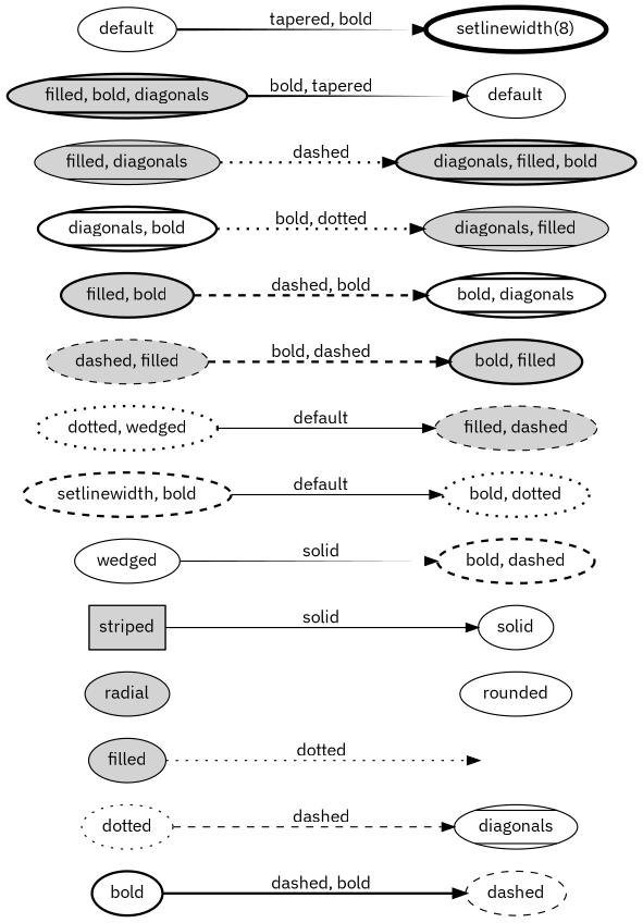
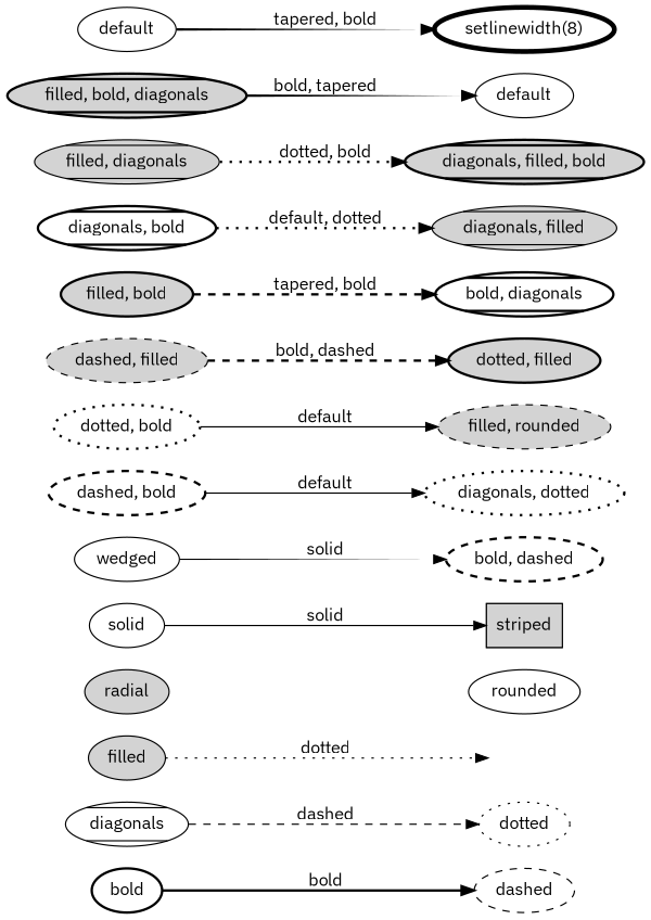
  digraph {
    fontname="IBM Plex Sans"
    rankdir=LR
    node [fontname="IBM Plex Sans"]
    edge [fontname="IBM Plex Sans"]
    n1 [label=bold style=bold]
    n2 [label=dashed style=dashed]
    n3 [label=diagonals style=diagonals]
    n4 [label=dotted style=dotted]
    n5 [label=filled style=filled]
    n6 [label=invis style=invis]
    n7 [label=radial style=radial]
    n8 [label=rounded style=rounded]
    n9 [label=solid style=solid]
    n10 [label=striped shape=box style=striped]
    n11 [label=wedged style=wedged]
    n12 [label="bold, dashed" style="bold, dashed"]
-   n13 [label="setlinewidth, bold" style="dashed, bold"]
-   n14 [label="bold, dotted" style="bold, dotted"]
-   n15 [label="dotted, wedged" style="dotted, bold"]
-   n16 [label="filled, dashed" style="filled, dashed"]
+   n13 [label="dashed, bold" style="dashed, bold"]
+   n14 [label="diagonals, dotted" style="bold, dotted"]
+   n15 [label="dotted, bold" style="dotted, bold"]
+   n16 [label="filled, rounded" style="filled, dashed"]
    n17 [label="dashed, filled" style="dashed, filled"]
-   n18 [label="bold, filled" style="bold, filled"]
+   n18 [label="dotted, filled" style="bold, filled"]
    n19 [label="filled, bold" style="filled, bold"]
    n20 [label="bold, diagonals" style="bold, diagonals"]
    n21 [label="diagonals, bold" style="diagonals, bold"]
    n22 [label="diagonals, filled" style="diagonals, filled"]
    n23 [label="filled, diagonals" style="filled, diagonals"]
    n24 [label="diagonals, filled, bold" style="diagonals, filled, bold"]
    n25 [label="filled, bold, diagonals" style="filled, bold, diagonals"]
    n26 [label=default]
    n27 [label=default]
    n28 [label="setlinewidth(8)" style="setlinewidth(4)"]
-   n1 -> n2 [label="dashed, bold" style=bold]
-   n4 -> n3 [label=dashed style=dashed]
+   n1 -> n2 [label=bold style=bold]
+   n3 -> n4 [label=dashed style=dashed]
    n5 -> n6 [label=dotted style=dotted]
    n7 -> n8 [label=invis style=invis]
-   n10 -> n9 [label=solid style=solid]
+   n9 -> n10 [label=solid style=solid]
    n11 -> n12 [label=solid style=tapered]
    n13 -> n14 [label=default]
    n15 -> n16 [label=default]
    n17 -> n18 [label="bold, dashed" style="bold, dashed"]
-   n19 -> n20 [label="dashed, bold" style="dashed, bold"]
-   n21 -> n22 [label="bold, dotted" style="bold, dotted"]
-   n23 -> n24 [label=dashed style="dotted, bold"]
+   n19 -> n20 [label="tapered, bold" style="dashed, bold"]
+   n21 -> n22 [label="default, dotted" style="bold, dotted"]
+   n23 -> n24 [label="dotted, bold" style="dotted, bold"]
    n25 -> n26 [label="bold, tapered" style="bold, tapered"]
    n27 -> n28 [label="tapered, bold" style="tapered, bold"]
  }
